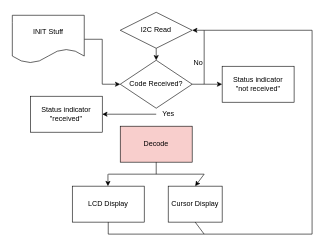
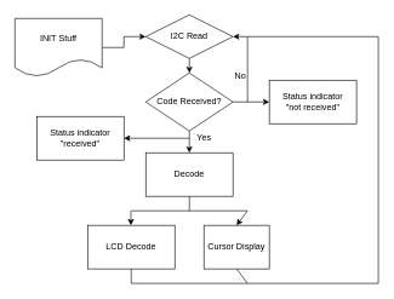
  <mxCell id="0" />
  <mxCell id="1" parent="0" />
- <mxCell id="2" style="edgeStyle=orthogonalEdgeStyle;rounded=0;orthogonalLoop=1;jettySize=auto;html=1;" edge="1" parent="1" source="3" target="8"><mxGeometry relative="1" as="geometry" /></mxCell>
+ <mxCell id="2" style="edgeStyle=orthogonalEdgeStyle;rounded=0;orthogonalLoop=1;jettySize=auto;html=1;entryX=0;entryY=0.5;entryDx=0;entryDy=0;" edge="1" parent="1" source="3" target="5"><mxGeometry relative="1" as="geometry" /></mxCell>
  <mxCell id="3" value="INIT Stuff" style="shape=document;whiteSpace=wrap;html=1;boundedLbl=1;" vertex="1" parent="1"><mxGeometry x="20" y="25" width="120" height="80" as="geometry" /></mxCell>
  <mxCell id="4" style="edgeStyle=orthogonalEdgeStyle;rounded=0;orthogonalLoop=1;jettySize=auto;html=1;exitX=0.5;exitY=1;exitDx=0;exitDy=0;entryX=0.5;entryY=0;entryDx=0;entryDy=0;" edge="1" parent="1" source="5" target="8"><mxGeometry relative="1" as="geometry" /></mxCell>
  <mxCell id="5" value="I2C Read" style="rhombus;whiteSpace=wrap;html=1;" vertex="1" parent="1"><mxGeometry x="200" y="20" width="120" height="60" as="geometry" /></mxCell>
  <mxCell id="6" style="edgeStyle=orthogonalEdgeStyle;rounded=0;orthogonalLoop=1;jettySize=auto;html=1;exitX=1;exitY=0.5;exitDx=0;exitDy=0;entryX=1;entryY=0.5;entryDx=0;entryDy=0;" edge="1" parent="1" source="8" target="5"><mxGeometry relative="1" as="geometry" /></mxCell>
+ <mxCell id="7" style="edgeStyle=orthogonalEdgeStyle;rounded=0;orthogonalLoop=1;jettySize=auto;html=1;exitX=0.5;exitY=1;exitDx=0;exitDy=0;entryX=0.5;entryY=0;entryDx=0;entryDy=0;" edge="1" parent="1" source="8" target="11"><mxGeometry relative="1" as="geometry" /></mxCell>
  <mxCell id="8" value="Code Received?" style="rhombus;whiteSpace=wrap;html=1;" vertex="1" parent="1"><mxGeometry x="200" y="100" width="120" height="80" as="geometry" /></mxCell>
  <mxCell id="9" value="No" style="text;html=1;align=center;verticalAlign=middle;resizable=0;points=[];autosize=1;strokeColor=none;fillColor=none;" vertex="1" parent="1"><mxGeometry x="310" y="90" width="40" height="30" as="geometry" /></mxCell>
  <mxCell id="10" value="Yes" style="text;html=1;align=center;verticalAlign=middle;resizable=0;points=[];autosize=1;strokeColor=none;fillColor=none;" vertex="1" parent="1"><mxGeometry x="260" y="175" width="40" height="30" as="geometry" /></mxCell>
- <mxCell id="11" value="Decode" style="rounded=0;whiteSpace=wrap;html=1;fillColor=#f8cecc;" vertex="1" parent="1"><mxGeometry x="200" y="210" width="120" height="60" as="geometry" /></mxCell>
+ <mxCell id="11" value="Decode" style="rounded=0;whiteSpace=wrap;html=1;" vertex="1" parent="1"><mxGeometry x="200" y="210" width="120" height="60" as="geometry" /></mxCell>
  <mxCell id="12" value="Status indicator &quot;received&quot;" style="rounded=0;whiteSpace=wrap;html=1;" vertex="1" parent="1"><mxGeometry x="50" y="160" width="120" height="60" as="geometry" /></mxCell>
  <mxCell id="13" value="" style="endArrow=classic;html=1;rounded=0;entryX=1;entryY=0.5;entryDx=0;entryDy=0;" edge="1" parent="1" target="12"><mxGeometry width="50" height="50" relative="1" as="geometry"><mxPoint x="260" y="190" as="sourcePoint" /><mxPoint x="370" y="220" as="targetPoint" /></mxGeometry></mxCell>
  <mxCell id="14" value="Status indicator&lt;div&gt;&quot;not received&quot;&lt;/div&gt;" style="rounded=0;whiteSpace=wrap;html=1;" vertex="1" parent="1"><mxGeometry x="370" y="110" width="120" height="60" as="geometry" /></mxCell>
  <mxCell id="15" value="" style="endArrow=classic;html=1;rounded=0;entryX=0;entryY=0.5;entryDx=0;entryDy=0;" edge="1" parent="1" target="14"><mxGeometry width="50" height="50" relative="1" as="geometry"><mxPoint x="340" y="140" as="sourcePoint" /><mxPoint x="480" y="250" as="targetPoint" /></mxGeometry></mxCell>
  <mxCell id="16" value="Cursor Display" style="rounded=0;whiteSpace=wrap;html=1;" vertex="1" parent="1"><mxGeometry x="280" y="310" width="90" height="60" as="geometry" /></mxCell>
- <mxCell id="17" value="&lt;div&gt;LCD Display&lt;/div&gt;" style="rounded=0;whiteSpace=wrap;html=1;" vertex="1" parent="1"><mxGeometry x="120" y="310" width="120" height="60" as="geometry" /></mxCell>
+ <mxCell id="17" value="&lt;div&gt;LCD Decode&lt;/div&gt;" style="rounded=0;whiteSpace=wrap;html=1;" vertex="1" parent="1"><mxGeometry x="120" y="310" width="120" height="60" as="geometry" /></mxCell>
  <mxCell id="18" value="" style="endArrow=none;html=1;rounded=0;" edge="1" parent="1"><mxGeometry width="50" height="50" relative="1" as="geometry"><mxPoint x="260" y="290" as="sourcePoint" /><mxPoint x="260" y="270" as="targetPoint" /></mxGeometry></mxCell>
  <mxCell id="19" value="" style="endArrow=none;html=1;rounded=0;" edge="1" parent="1"><mxGeometry width="50" height="50" relative="1" as="geometry"><mxPoint x="340" y="290" as="sourcePoint" /><mxPoint x="180" y="290" as="targetPoint" /></mxGeometry></mxCell>
  <mxCell id="20" value="" style="endArrow=classic;html=1;rounded=0;" edge="1" parent="1"><mxGeometry width="50" height="50" relative="1" as="geometry"><mxPoint x="179.5" y="290" as="sourcePoint" /><mxPoint x="179.5" y="310" as="targetPoint" /></mxGeometry></mxCell>
  <mxCell id="21" value="" style="endArrow=classic;html=1;rounded=0;entryX=0.5;entryY=0;entryDx=0;entryDy=0;" edge="1" parent="1" target="16"><mxGeometry width="50" height="50" relative="1" as="geometry"><mxPoint x="340" y="290" as="sourcePoint" /><mxPoint x="189.5" y="320" as="targetPoint" /></mxGeometry></mxCell>
  <mxCell id="22" value="" style="endArrow=none;html=1;rounded=0;" edge="1" parent="1"><mxGeometry width="50" height="50" relative="1" as="geometry"><mxPoint x="180" y="390" as="sourcePoint" /><mxPoint x="340" y="390" as="targetPoint" /></mxGeometry></mxCell>
  <mxCell id="23" value="" style="endArrow=none;html=1;rounded=0;" edge="1" parent="1"><mxGeometry width="50" height="50" relative="1" as="geometry"><mxPoint x="180" y="390" as="sourcePoint" /><mxPoint x="180" y="370" as="targetPoint" /></mxGeometry></mxCell>
  <mxCell id="24" value="" style="endArrow=none;html=1;rounded=0;exitX=0.5;exitY=1;exitDx=0;exitDy=0;" edge="1" parent="1" source="16"><mxGeometry width="50" height="50" relative="1" as="geometry"><mxPoint x="290" y="470" as="sourcePoint" /><mxPoint x="340" y="390" as="targetPoint" /></mxGeometry></mxCell>
  <mxCell id="25" value="" style="endArrow=none;html=1;rounded=0;" edge="1" parent="1"><mxGeometry width="50" height="50" relative="1" as="geometry"><mxPoint x="340" y="390" as="sourcePoint" /><mxPoint x="520" y="390" as="targetPoint" /></mxGeometry></mxCell>
  <mxCell id="26" value="" style="endArrow=none;html=1;rounded=0;" edge="1" parent="1"><mxGeometry width="50" height="50" relative="1" as="geometry"><mxPoint x="520" y="390" as="sourcePoint" /><mxPoint x="520" y="50" as="targetPoint" /></mxGeometry></mxCell>
  <mxCell id="27" value="" style="endArrow=none;html=1;rounded=0;" edge="1" parent="1"><mxGeometry width="50" height="50" relative="1" as="geometry"><mxPoint x="340" y="50" as="sourcePoint" /><mxPoint x="520" y="50" as="targetPoint" /></mxGeometry></mxCell>
